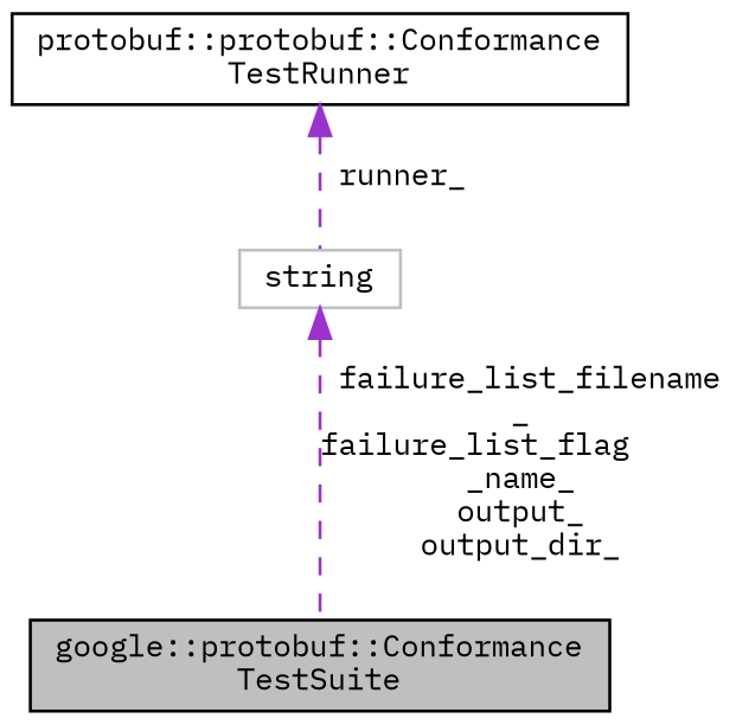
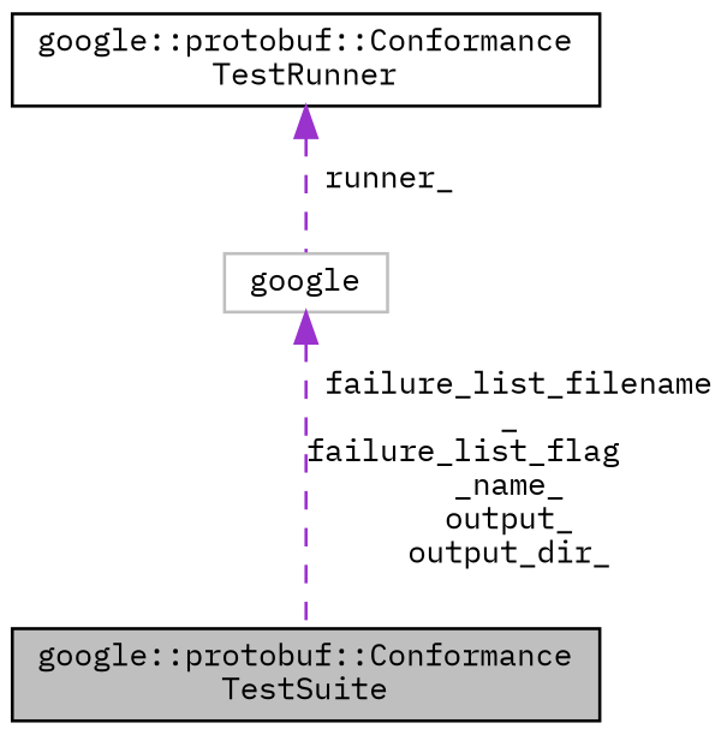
  digraph {
    fontname="IBM Plex Mono"
    node [color=black fillcolor=white fontname="IBM Plex Mono" fontsize=10 shape=record style=filled]
    edge [color=darkorchid3 dir=back fontname="IBM Plex Mono" fontsize=10 labelfontname=Helvetica labelfontsize=10 style=dashed]
    n1 [fillcolor=grey75 fontcolor=black height=0.2 label="google::protobuf::Conformance\lTestSuite" width=0.4]
-   n2 [color=grey75 height=0.2 label=string width=0.4]
-   n3 [height=0.2 label="protobuf::protobuf::Conformance\lTestRunner" width=0.4]
+   n2 [color=grey75 height=0.2 label=google width=0.4]
+   n3 [height=0.2 label="google::protobuf::Conformance\lTestRunner" width=0.4]
    n2 -> n1 [label=" failure_list_filename\l_\nfailure_list_flag\l_name_\noutput_\noutput_dir_"]
    n3 -> n2 [label=" runner_"]
  }
